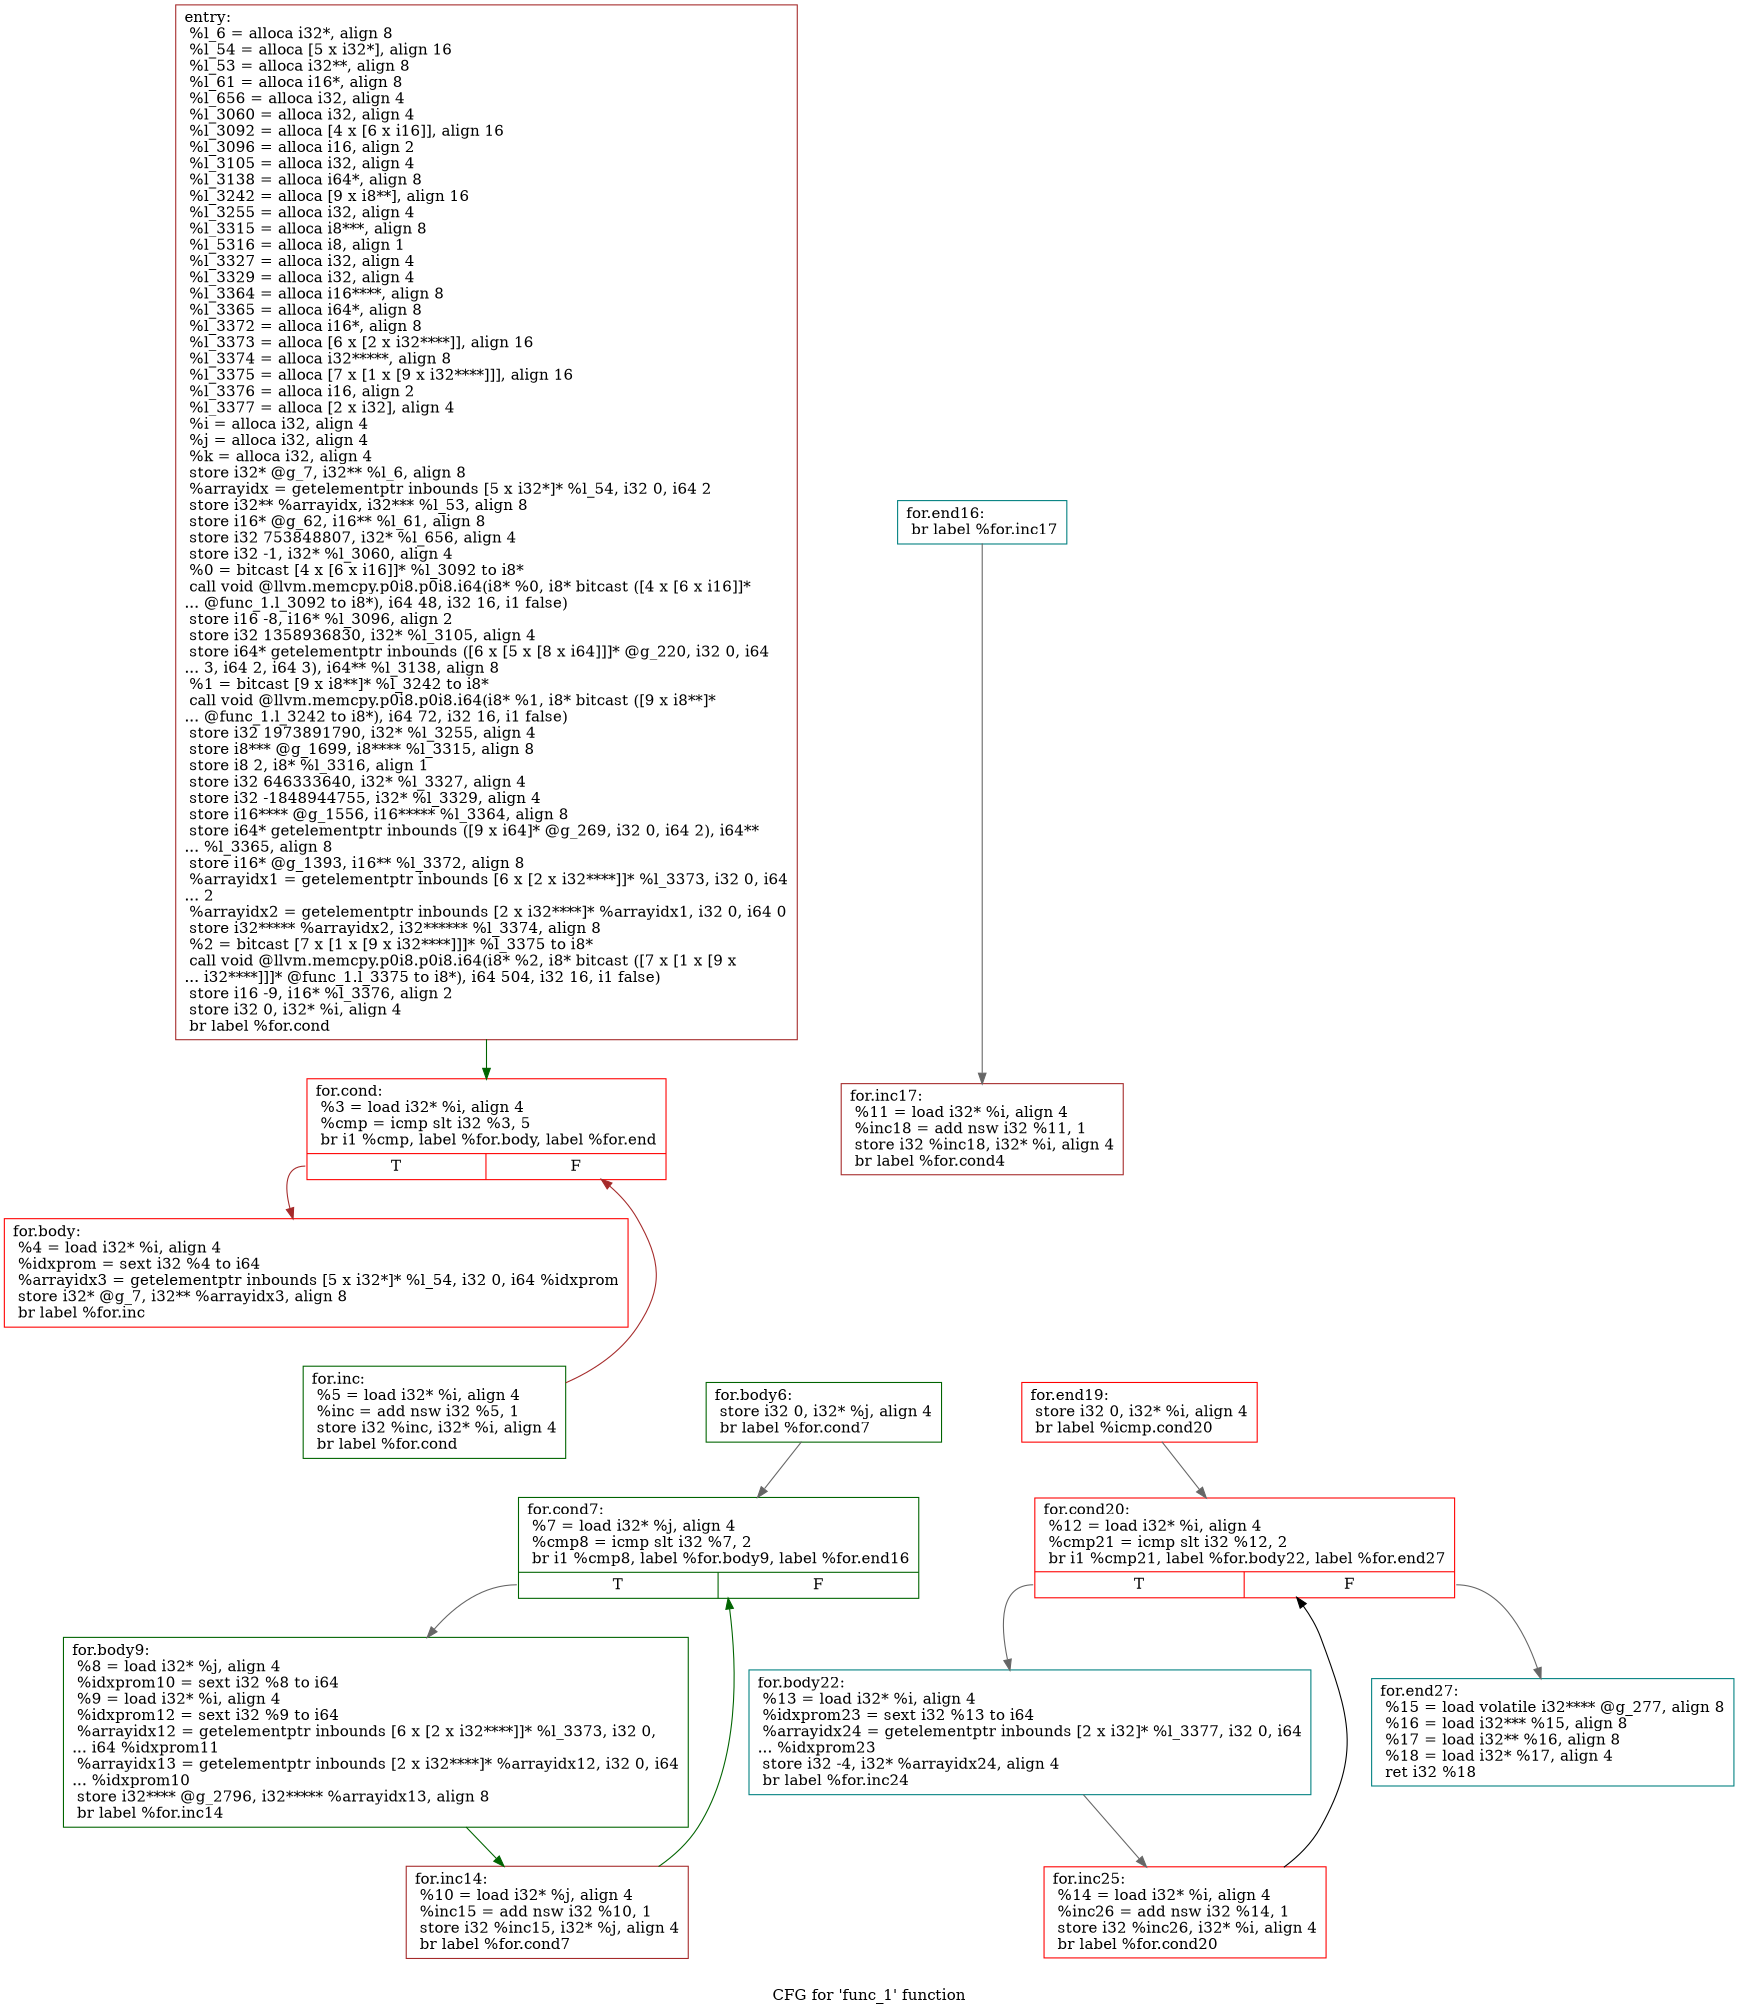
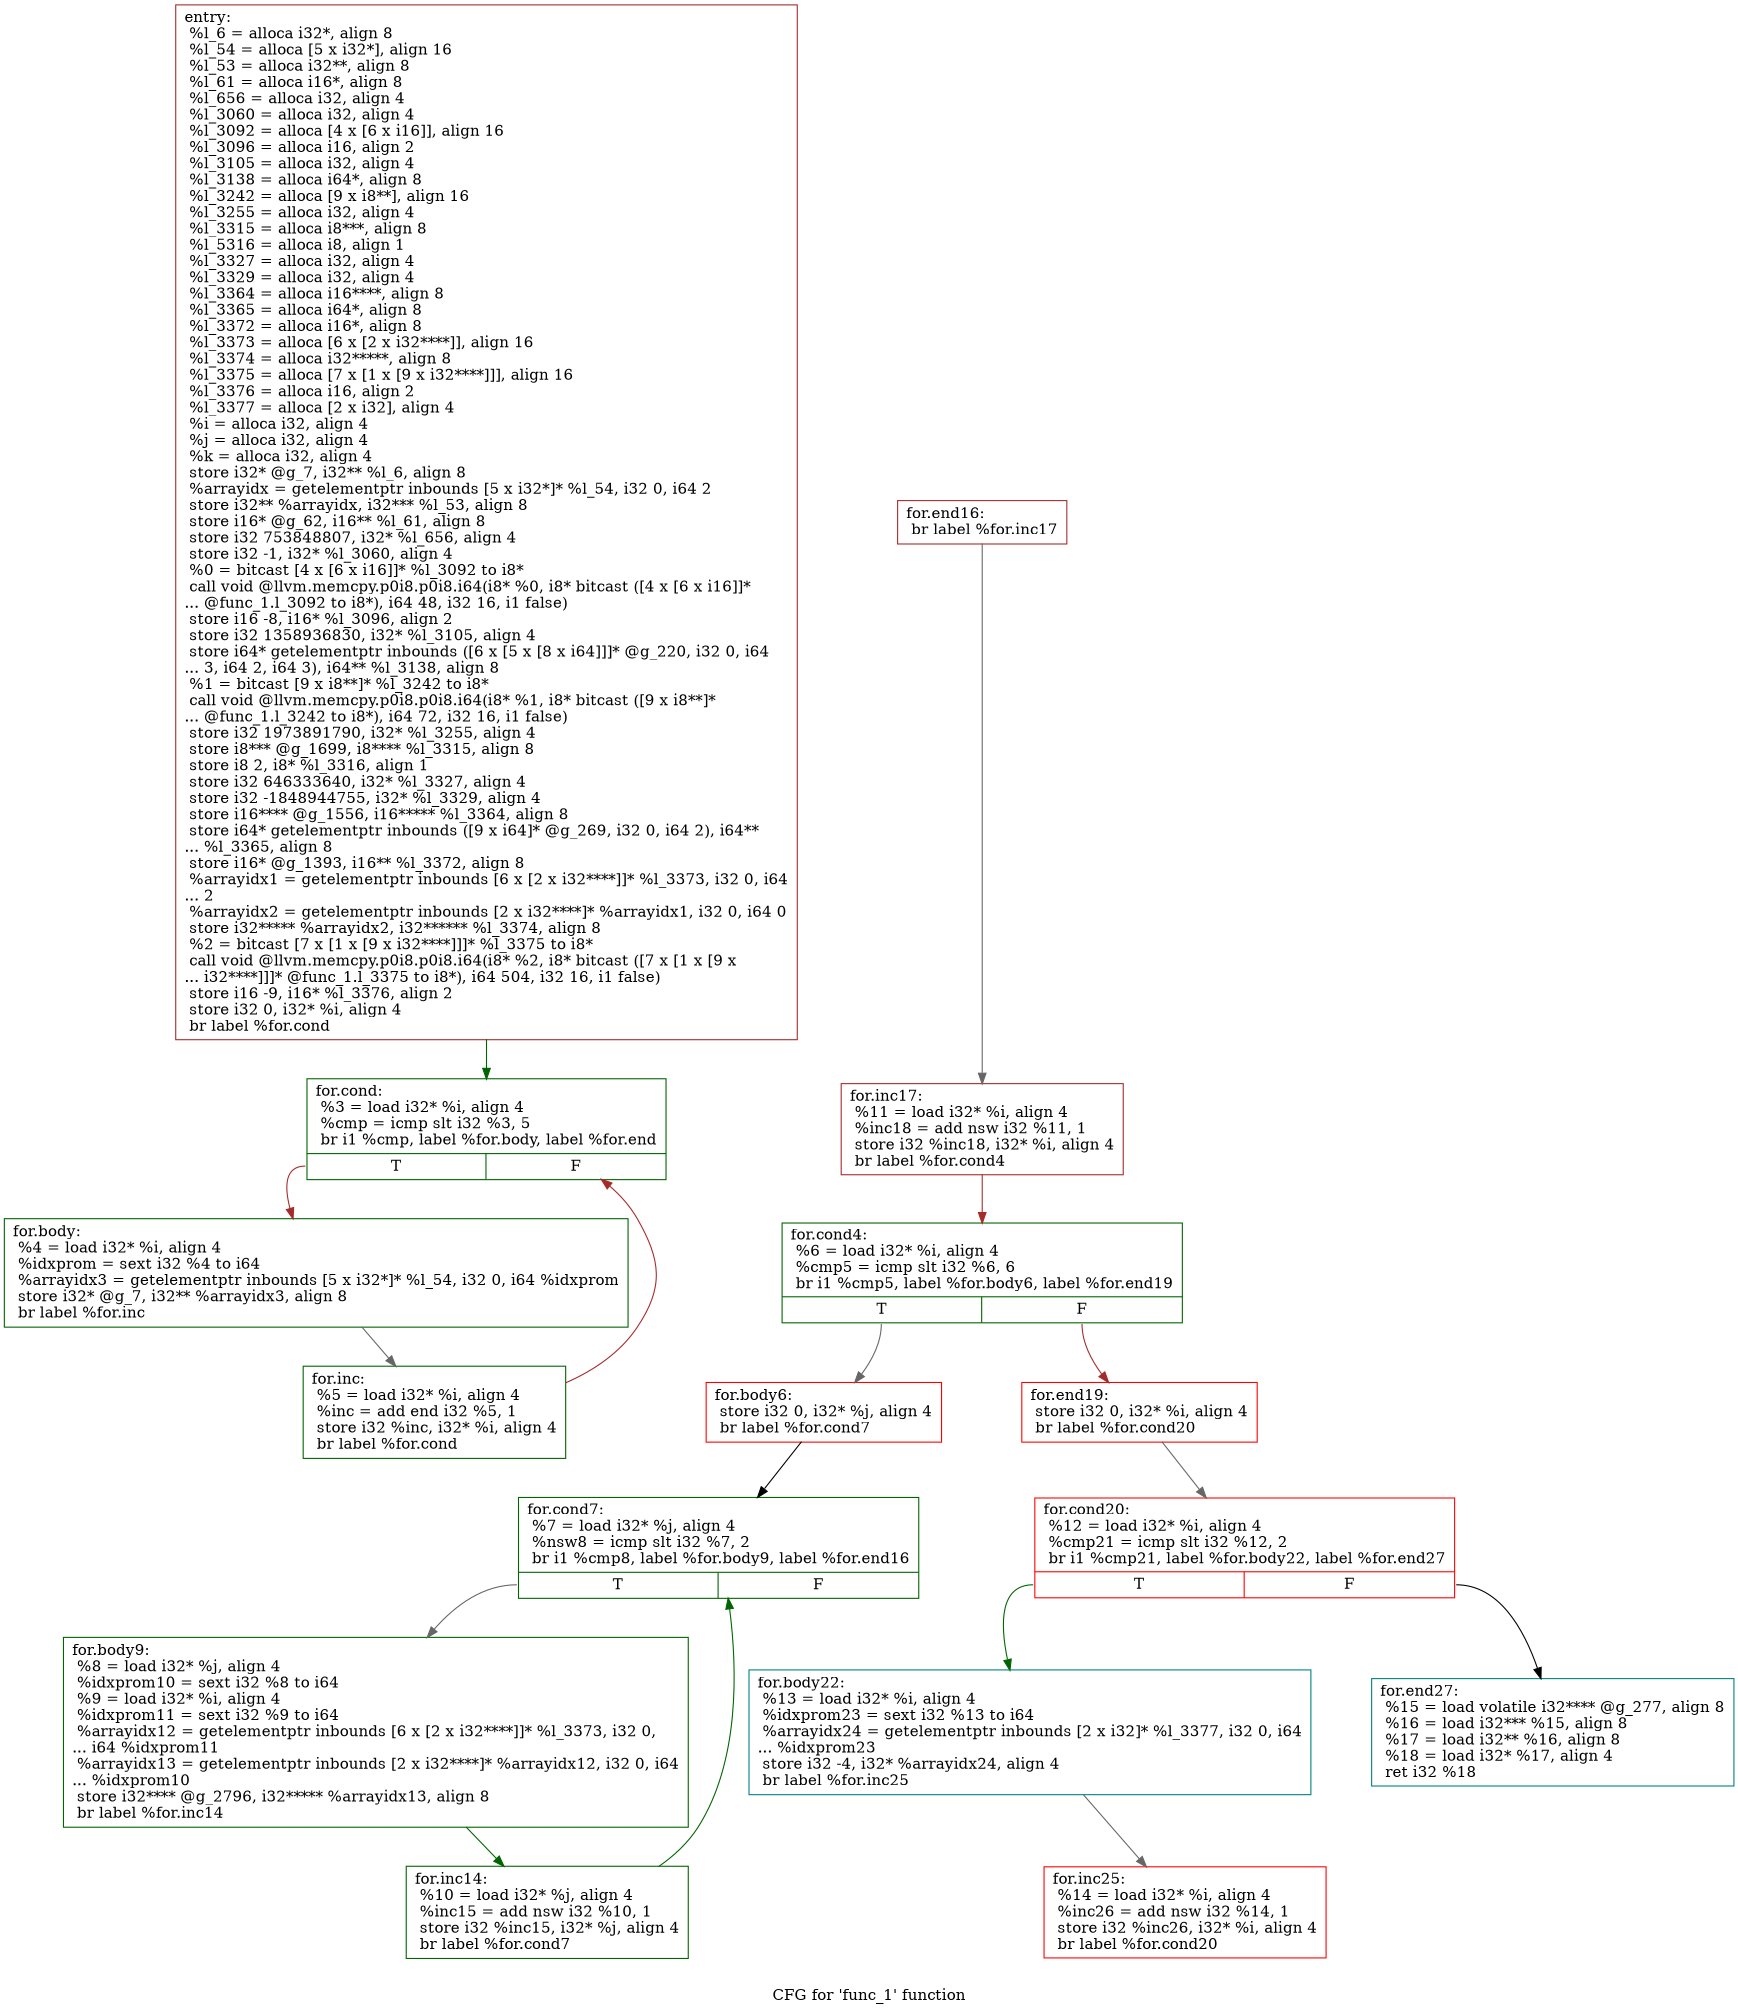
  digraph {
    label="CFG for 'func_1' function"
    node [color=darkgreen shape=record]
    edge [color=gray40]
    n1 [color=brown label="{entry:\l  %l_6 = alloca i32*, align 8\l  %l_54 = alloca [5 x i32*], align 16\l  %l_53 = alloca i32**, align 8\l  %l_61 = alloca i16*, align 8\l  %l_656 = alloca i32, align 4\l  %l_3060 = alloca i32, align 4\l  %l_3092 = alloca [4 x [6 x i16]], align 16\l  %l_3096 = alloca i16, align 2\l  %l_3105 = alloca i32, align 4\l  %l_3138 = alloca i64*, align 8\l  %l_3242 = alloca [9 x i8**], align 16\l  %l_3255 = alloca i32, align 4\l  %l_3315 = alloca i8***, align 8\l  %l_5316 = alloca i8, align 1\l  %l_3327 = alloca i32, align 4\l  %l_3329 = alloca i32, align 4\l  %l_3364 = alloca i16****, align 8\l  %l_3365 = alloca i64*, align 8\l  %l_3372 = alloca i16*, align 8\l  %l_3373 = alloca [6 x [2 x i32****]], align 16\l  %l_3374 = alloca i32*****, align 8\l  %l_3375 = alloca [7 x [1 x [9 x i32****]]], align 16\l  %l_3376 = alloca i16, align 2\l  %l_3377 = alloca [2 x i32], align 4\l  %i = alloca i32, align 4\l  %j = alloca i32, align 4\l  %k = alloca i32, align 4\l  store i32* @g_7, i32** %l_6, align 8\l  %arrayidx = getelementptr inbounds [5 x i32*]* %l_54, i32 0, i64 2\l  store i32** %arrayidx, i32*** %l_53, align 8\l  store i16* @g_62, i16** %l_61, align 8\l  store i32 753848807, i32* %l_656, align 4\l  store i32 -1, i32* %l_3060, align 4\l  %0 = bitcast [4 x [6 x i16]]* %l_3092 to i8*\l  call void @llvm.memcpy.p0i8.p0i8.i64(i8* %0, i8* bitcast ([4 x [6 x i16]]*\l... @func_1.l_3092 to i8*), i64 48, i32 16, i1 false)\l  store i16 -8, i16* %l_3096, align 2\l  store i32 1358936830, i32* %l_3105, align 4\l  store i64* getelementptr inbounds ([6 x [5 x [8 x i64]]]* @g_220, i32 0, i64\l... 3, i64 2, i64 3), i64** %l_3138, align 8\l  %1 = bitcast [9 x i8**]* %l_3242 to i8*\l  call void @llvm.memcpy.p0i8.p0i8.i64(i8* %1, i8* bitcast ([9 x i8**]*\l... @func_1.l_3242 to i8*), i64 72, i32 16, i1 false)\l  store i32 1973891790, i32* %l_3255, align 4\l  store i8*** @g_1699, i8**** %l_3315, align 8\l  store i8 2, i8* %l_3316, align 1\l  store i32 646333640, i32* %l_3327, align 4\l  store i32 -1848944755, i32* %l_3329, align 4\l  store i16**** @g_1556, i16***** %l_3364, align 8\l  store i64* getelementptr inbounds ([9 x i64]* @g_269, i32 0, i64 2), i64**\l... %l_3365, align 8\l  store i16* @g_1393, i16** %l_3372, align 8\l  %arrayidx1 = getelementptr inbounds [6 x [2 x i32****]]* %l_3373, i32 0, i64\l... 2\l  %arrayidx2 = getelementptr inbounds [2 x i32****]* %arrayidx1, i32 0, i64 0\l  store i32***** %arrayidx2, i32****** %l_3374, align 8\l  %2 = bitcast [7 x [1 x [9 x i32****]]]* %l_3375 to i8*\l  call void @llvm.memcpy.p0i8.p0i8.i64(i8* %2, i8* bitcast ([7 x [1 x [9 x\l... i32****]]]* @func_1.l_3375 to i8*), i64 504, i32 16, i1 false)\l  store i16 -9, i16* %l_3376, align 2\l  store i32 0, i32* %i, align 4\l  br label %for.cond\l}"]
-   n2 [color=red label="{for.cond:                                         \l  %3 = load i32* %i, align 4\l  %cmp = icmp slt i32 %3, 5\l  br i1 %cmp, label %for.body, label %for.end\l|{<s0>T|<s1>F}}"]
-   n3 [color=red label="{for.body:                                         \l  %4 = load i32* %i, align 4\l  %idxprom = sext i32 %4 to i64\l  %arrayidx3 = getelementptr inbounds [5 x i32*]* %l_54, i32 0, i64 %idxprom\l  store i32* @g_7, i32** %arrayidx3, align 8\l  br label %for.inc\l}"]
-   n4 [label="{for.inc:                                          \l  %5 = load i32* %i, align 4\l  %inc = add nsw i32 %5, 1\l  store i32 %inc, i32* %i, align 4\l  br label %for.cond\l}"]
-   n6 [label="{for.body6:                                        \l  store i32 0, i32* %j, align 4\l  br label %for.cond7\l}"]
-   n7 [color=red label="{for.end19:                                        \l  store i32 0, i32* %i, align 4\l  br label %icmp.cond20\l}"]
-   n8 [label="{for.cond7:                                        \l  %7 = load i32* %j, align 4\l  %cmp8 = icmp slt i32 %7, 2\l  br i1 %cmp8, label %for.body9, label %for.end16\l|{<s0>T|<s1>F}}"]
+   n2 [label="{for.cond:                                         \l  %3 = load i32* %i, align 4\l  %cmp = icmp slt i32 %3, 5\l  br i1 %cmp, label %for.body, label %for.end\l|{<s0>T|<s1>F}}"]
+   n3 [label="{for.body:                                         \l  %4 = load i32* %i, align 4\l  %idxprom = sext i32 %4 to i64\l  %arrayidx3 = getelementptr inbounds [5 x i32*]* %l_54, i32 0, i64 %idxprom\l  store i32* @g_7, i32** %arrayidx3, align 8\l  br label %for.inc\l}"]
+   n4 [label="{for.inc:                                          \l  %5 = load i32* %i, align 4\l  %inc = add end i32 %5, 1\l  store i32 %inc, i32* %i, align 4\l  br label %for.cond\l}"]
+   n5 [label="{for.cond4:                                        \l  %6 = load i32* %i, align 4\l  %cmp5 = icmp slt i32 %6, 6\l  br i1 %cmp5, label %for.body6, label %for.end19\l|{<s0>T|<s1>F}}"]
+   n6 [color=red label="{for.body6:                                        \l  store i32 0, i32* %j, align 4\l  br label %for.cond7\l}"]
+   n7 [color=red label="{for.end19:                                        \l  store i32 0, i32* %i, align 4\l  br label %for.cond20\l}"]
+   n8 [label="{for.cond7:                                        \l  %7 = load i32* %j, align 4\l  %nsw8 = icmp slt i32 %7, 2\l  br i1 %cmp8, label %for.body9, label %for.end16\l|{<s0>T|<s1>F}}"]
    n9 [color=red label="{for.cond20:                                       \l  %12 = load i32* %i, align 4\l  %cmp21 = icmp slt i32 %12, 2\l  br i1 %cmp21, label %for.body22, label %for.end27\l|{<s0>T|<s1>F}}"]
-   n10 [label="{for.body9:                                        \l  %8 = load i32* %j, align 4\l  %idxprom10 = sext i32 %8 to i64\l  %9 = load i32* %i, align 4\l  %idxprom12 = sext i32 %9 to i64\l  %arrayidx12 = getelementptr inbounds [6 x [2 x i32****]]* %l_3373, i32 0,\l... i64 %idxprom11\l  %arrayidx13 = getelementptr inbounds [2 x i32****]* %arrayidx12, i32 0, i64\l... %idxprom10\l  store i32**** @g_2796, i32***** %arrayidx13, align 8\l  br label %for.inc14\l}"]
-   n11 [color=teal label="{for.body22:                                       \l  %13 = load i32* %i, align 4\l  %idxprom23 = sext i32 %13 to i64\l  %arrayidx24 = getelementptr inbounds [2 x i32]* %l_3377, i32 0, i64\l... %idxprom23\l  store i32 -4, i32* %arrayidx24, align 4\l  br label %for.inc24\l}"]
+   n10 [label="{for.body9:                                        \l  %8 = load i32* %j, align 4\l  %idxprom10 = sext i32 %8 to i64\l  %9 = load i32* %i, align 4\l  %idxprom11 = sext i32 %9 to i64\l  %arrayidx12 = getelementptr inbounds [6 x [2 x i32****]]* %l_3373, i32 0,\l... i64 %idxprom11\l  %arrayidx13 = getelementptr inbounds [2 x i32****]* %arrayidx12, i32 0, i64\l... %idxprom10\l  store i32**** @g_2796, i32***** %arrayidx13, align 8\l  br label %for.inc14\l}"]
+   n11 [color=teal label="{for.body22:                                       \l  %13 = load i32* %i, align 4\l  %idxprom23 = sext i32 %13 to i64\l  %arrayidx24 = getelementptr inbounds [2 x i32]* %l_3377, i32 0, i64\l... %idxprom23\l  store i32 -4, i32* %arrayidx24, align 4\l  br label %for.inc25\l}"]
    n12 [color=teal label="{for.end27:                                        \l  %15 = load volatile i32**** @g_277, align 8\l  %16 = load i32*** %15, align 8\l  %17 = load i32** %16, align 8\l  %18 = load i32* %17, align 4\l  ret i32 %18\l}"]
-   n13 [color=brown label="{for.inc14:                                        \l  %10 = load i32* %j, align 4\l  %inc15 = add nsw i32 %10, 1\l  store i32 %inc15, i32* %j, align 4\l  br label %for.cond7\l}"]
-   n14 [color=teal label="{for.end16:                                        \l  br label %for.inc17\l}"]
+   n13 [label="{for.inc14:                                        \l  %10 = load i32* %j, align 4\l  %inc15 = add nsw i32 %10, 1\l  store i32 %inc15, i32* %j, align 4\l  br label %for.cond7\l}"]
+   n14 [color=brown label="{for.end16:                                        \l  br label %for.inc17\l}"]
    n15 [color=brown label="{for.inc17:                                        \l  %11 = load i32* %i, align 4\l  %inc18 = add nsw i32 %11, 1\l  store i32 %inc18, i32* %i, align 4\l  br label %for.cond4\l}"]
    n16 [color=red label="{for.inc25:                                        \l  %14 = load i32* %i, align 4\l  %inc26 = add nsw i32 %14, 1\l  store i32 %inc26, i32* %i, align 4\l  br label %for.cond20\l}"]
    n1 -> n2 [color=darkgreen]
    n2 -> n3 [color=brown tailport=s0]
+   n3 -> n4
    n4 -> n2 [color=brown]
-   n6 -> n8
+   n5 -> n6 [tailport=s0]
+   n5 -> n7 [color=brown tailport=s1]
+   n6 -> n8 [color=black]
    n7 -> n9
    n8 -> n10 [tailport=s0]
-   n9 -> n11 [tailport=s0]
-   n9 -> n12 [tailport=s1]
+   n9 -> n11 [color=darkgreen tailport=s0]
+   n9 -> n12 [color=black tailport=s1]
    n10 -> n13 [color=darkgreen]
    n11 -> n16
    n13 -> n8 [color=darkgreen]
    n14 -> n15
-   n16 -> n9 [color=black]
+   n15 -> n5 [color=brown]
  }
